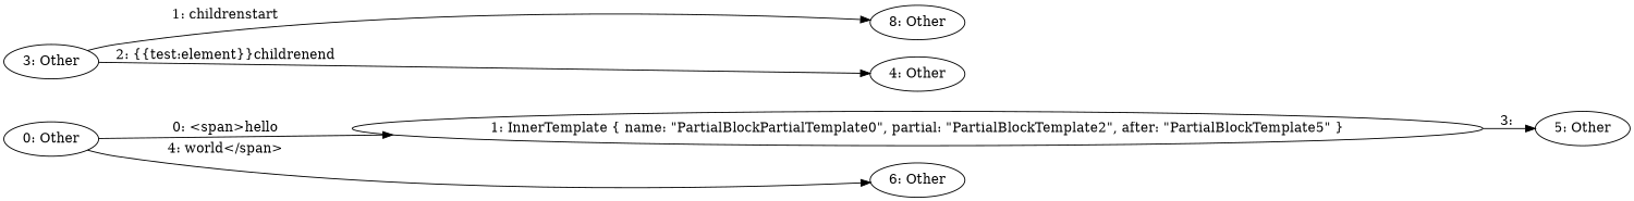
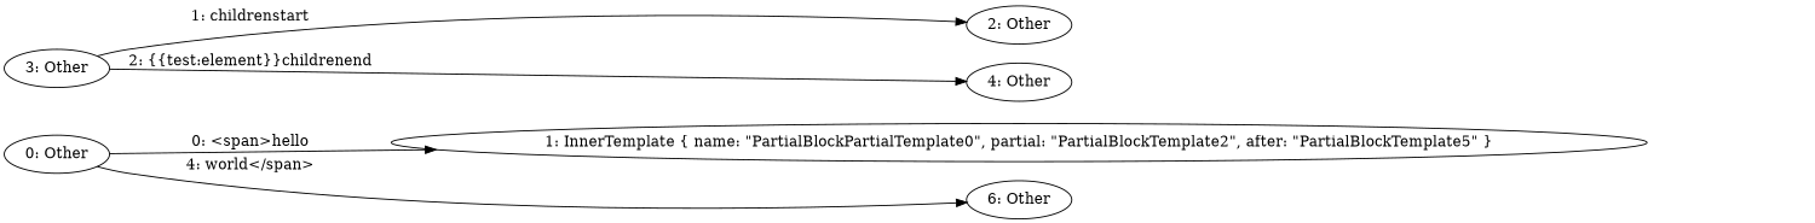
  digraph {
    rankdir=LR
    n1 [label="0: Other"]
    n2 [label="1: InnerTemplate { name: \"PartialBlockPartialTemplate0\", partial: \"PartialBlockTemplate2\", after: \"PartialBlockTemplate5\" }"]
    n3 [label="6: Other"]
-   n4 [label="5: Other"]
-   n5 [label="8: Other"]
+   n5 [label="2: Other"]
    n6 [label="3: Other"]
    n7 [label="4: Other"]
    n1 -> n2 [label="0: <span>hello"]
    n1 -> n3 [label="4: world</span>"]
-   n2 -> n4 [label="3: "]
    n6 -> n5 [label="1: childrenstart"]
    n6 -> n7 [label="2: {{test:element}}childrenend"]
  }
